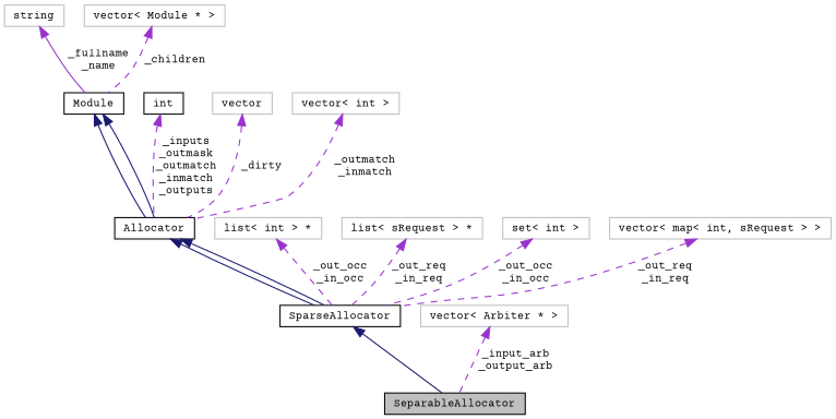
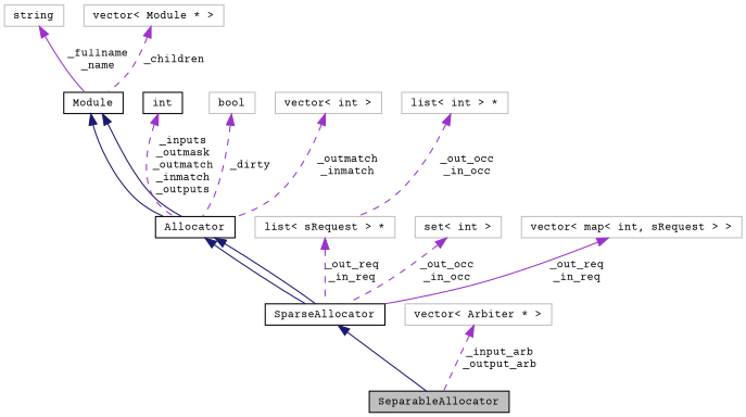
  digraph {
    fontname="Courier Prime"
    node [color=grey75 fontname="Courier Prime" fontsize=10 shape=record]
    edge [color=darkorchid3 dir=back fontname="Courier Prime" fontsize=10 labelfontname=FreeSans labelfontsize=10 style=dashed]
    n1 [color=black fillcolor=grey75 fontcolor=black height=0.2 label=SeparableAllocator style=filled width=0.4]
    n2 [color=black height=0.2 label=SparseAllocator width=0.4]
    n3 [color=black height=0.2 label=Allocator width=0.4]
    n4 [color=black height=0.2 label=Module width=0.4]
    n5 [height=0.2 label=string width=0.4]
    n6 [height=0.2 label="vector\< Module * \>" width=0.4]
    n7 [color=black height=0.2 label=int width=0.4]
-   n8 [height=0.2 label=vector width=0.4]
+   n8 [height=0.2 label=bool width=0.4]
    n9 [height=0.2 label="vector\< int \>" width=0.4]
    n10 [height=0.2 label="list\< int \> *" width=0.4]
    n11 [height=0.2 label="list\< sRequest \> *" width=0.4]
    n12 [height=0.2 label="set\< int \>" width=0.4]
    n13 [height=0.2 label="vector\< map\< int, sRequest \> \>" width=0.4]
    n14 [height=0.2 label="vector\< Arbiter * \>" width=0.4]
    n2 -> n1 [color=midnightblue style=solid]
    n3 -> n2 [color=midnightblue style=solid]
    n3 -> n2 [color=midnightblue style=solid]
    n4 -> n3 [color=midnightblue style=solid]
    n4 -> n3 [color=midnightblue style=solid]
    n5 -> n4 [label="_fullname\n_name" style=solid]
    n6 -> n4 [label=_children]
    n7 -> n3 [label="_inputs\n_outmask\n_outmatch\n_inmatch\n_outputs"]
    n8 -> n3 [label=_dirty]
    n9 -> n3 [label="_outmatch\n_inmatch"]
-   n10 -> n2 [label="_out_occ\n_in_occ"]
+   n10 -> n11 [label="_out_occ\n_in_occ"]
    n11 -> n2 [label="_out_req\n_in_req"]
    n12 -> n2 [label="_out_occ\n_in_occ"]
-   n13 -> n2 [label="_out_req\n_in_req"]
+   n13 -> n2 [label="_out_req\n_in_req" style=solid]
    n14 -> n1 [label="_input_arb\n_output_arb"]
  }
